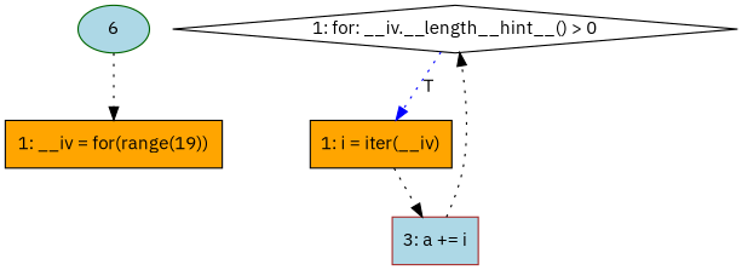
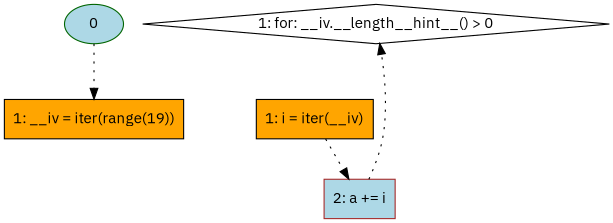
  digraph {
    fontname="IBM Plex Sans"
    node [color=black fillcolor=orange fontname="IBM Plex Sans" peripheries=1 shape=rectangle style=filled]
    edge [fontname="IBM Plex Sans" style=dotted]
-   n1 [label="1: __iv = for(range(19))"]
+   n1 [label="1: __iv = iter(range(19))"]
    n2 [fillcolor=white label="1: for: __iv.__length__hint__() > 0" shape=diamond]
    n3 [label="1: i = iter(__iv)"]
-   0 [color=darkgreen fillcolor=lightblue label=6 peripheries="" shape=""]
-   n5 [color=brown fillcolor=lightblue label="3: a += i"]
-   n2 -> n3 [color=blue label=T]
+   0 [color=darkgreen fillcolor=lightblue peripheries="" shape=""]
+   n5 [color=brown fillcolor=lightblue label="2: a += i"]
    n3 -> n5
    0 -> n1
    n5 -> n2
  }
